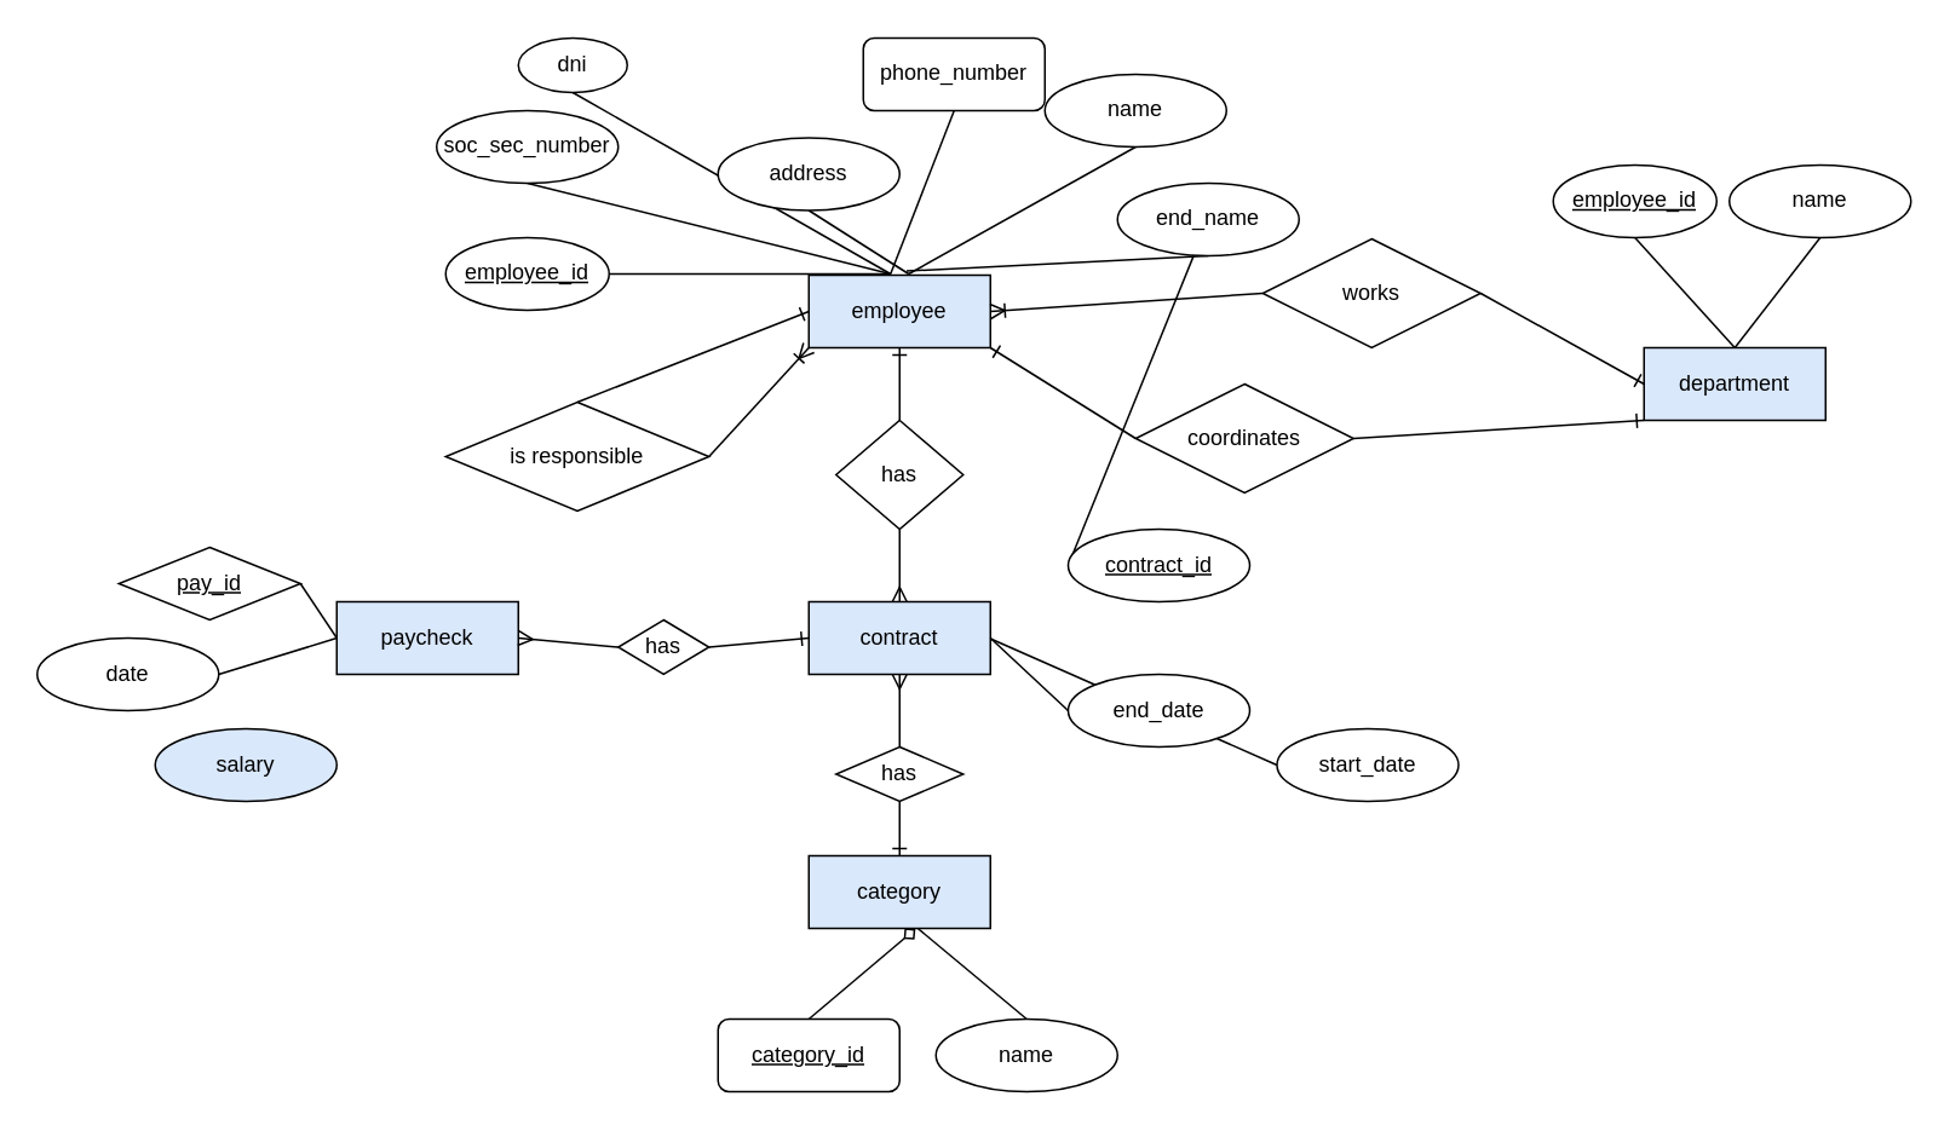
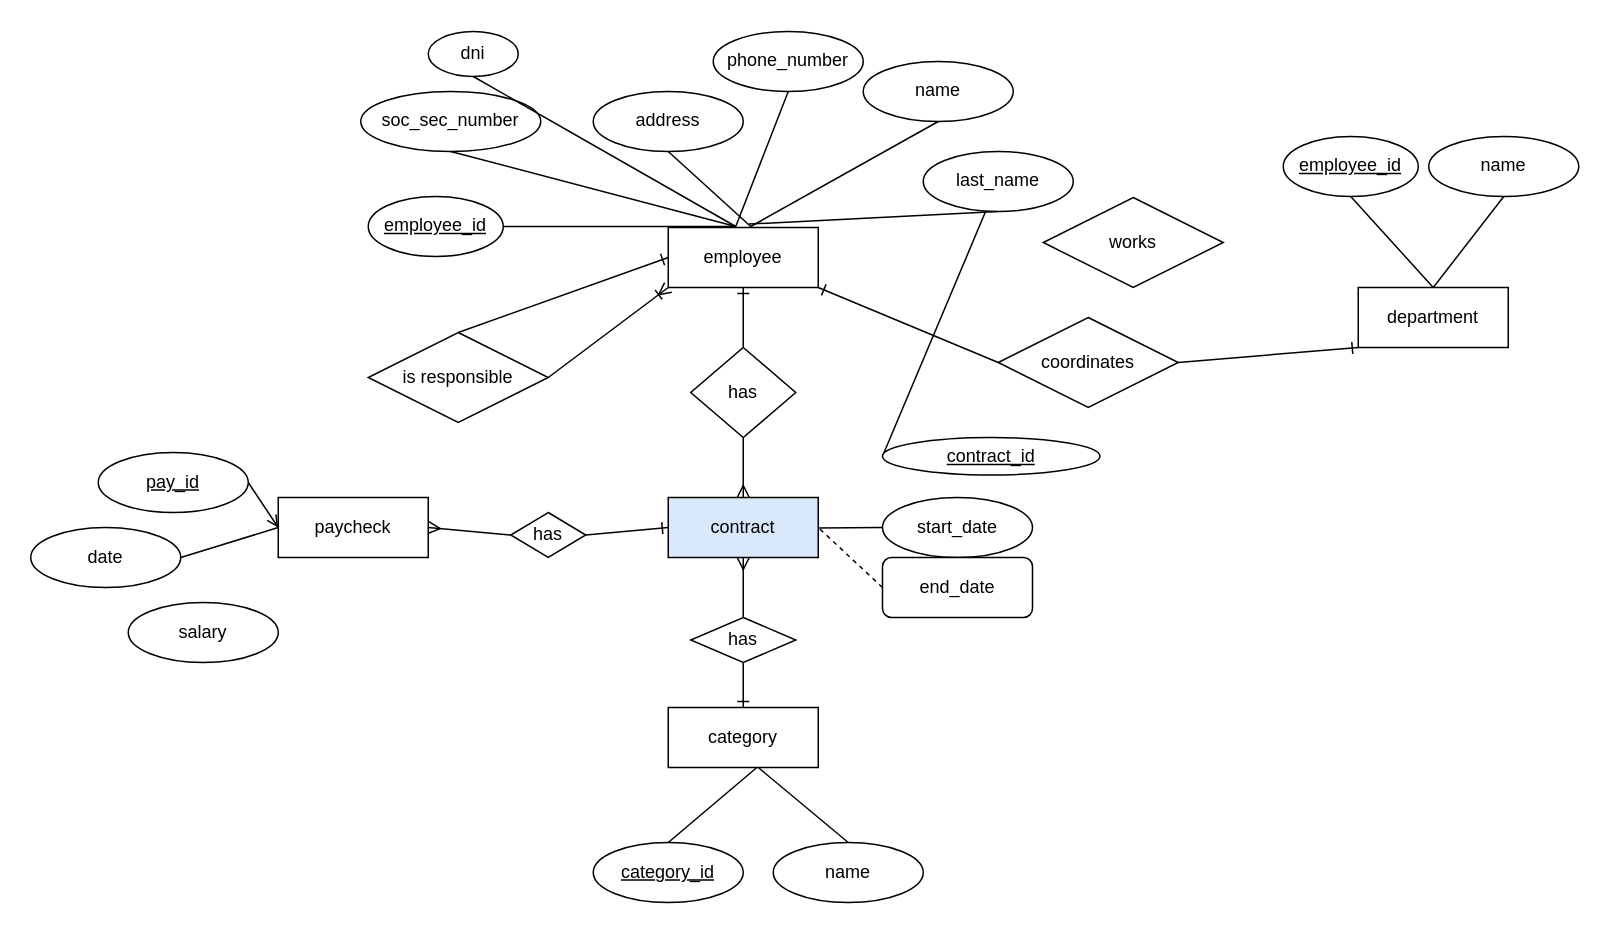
  <mxCell id="0" />
  <mxCell id="1" parent="0" />
  <mxCell id="2" style="edgeStyle=none;rounded=0;orthogonalLoop=1;jettySize=auto;html=1;exitX=0;exitY=0.5;exitDx=0;exitDy=0;entryX=0.5;entryY=0;entryDx=0;entryDy=0;endArrow=none;endFill=0;startArrow=ERone;startFill=0;" edge="1" parent="1" source="3" target="27"><mxGeometry relative="1" as="geometry" /></mxCell>
- <mxCell id="3" value="employee" style="whiteSpace=wrap;html=1;align=center;fillColor=#dae8fc;" vertex="1" parent="1"><mxGeometry x="445" y="151" width="100" height="40" as="geometry" /></mxCell>
+ <mxCell id="3" value="employee" style="whiteSpace=wrap;html=1;align=center;" vertex="1" parent="1"><mxGeometry x="445" y="151" width="100" height="40" as="geometry" /></mxCell>
  <mxCell id="4" style="edgeStyle=none;rounded=0;orthogonalLoop=1;jettySize=auto;html=1;exitX=0.5;exitY=1;exitDx=0;exitDy=0;entryX=0.5;entryY=0;entryDx=0;entryDy=0;endArrow=none;endFill=0;" edge="1" parent="1" source="5"><mxGeometry relative="1" as="geometry"><mxPoint x="490" y="150.33" as="targetPoint" /></mxGeometry></mxCell>
- <mxCell id="5" value="soc_sec_number" style="ellipse;whiteSpace=wrap;html=1;align=center;" vertex="1" parent="1"><mxGeometry x="240" y="60.33" width="100" height="40" as="geometry" /></mxCell>
+ <mxCell id="5" value="soc_sec_number" style="ellipse;whiteSpace=wrap;html=1;align=center;" vertex="1" parent="1"><mxGeometry x="240" y="60.33" width="120" height="40" as="geometry" /></mxCell>
  <mxCell id="6" style="edgeStyle=none;rounded=0;orthogonalLoop=1;jettySize=auto;html=1;exitX=0.5;exitY=1;exitDx=0;exitDy=0;endArrow=none;endFill=0;" edge="1" parent="1" source="7"><mxGeometry relative="1" as="geometry"><mxPoint x="490" y="150.33" as="targetPoint" /></mxGeometry></mxCell>
  <mxCell id="7" value="dni" style="ellipse;whiteSpace=wrap;html=1;align=center;" vertex="1" parent="1"><mxGeometry x="285" y="20.33" width="60" height="30" as="geometry" /></mxCell>
  <mxCell id="8" style="edgeStyle=none;rounded=0;orthogonalLoop=1;jettySize=auto;html=1;exitX=0.5;exitY=1;exitDx=0;exitDy=0;endArrow=none;endFill=0;" edge="1" parent="1" source="17"><mxGeometry relative="1" as="geometry"><mxPoint x="500" y="150.33" as="targetPoint" /></mxGeometry></mxCell>
  <mxCell id="9" style="edgeStyle=none;rounded=0;orthogonalLoop=1;jettySize=auto;html=1;exitX=0.5;exitY=1;exitDx=0;exitDy=0;entryX=0.5;entryY=0;entryDx=0;entryDy=0;endArrow=none;endFill=0;" edge="1" parent="1" source="10"><mxGeometry relative="1" as="geometry"><mxPoint x="490" y="150.33" as="targetPoint" /></mxGeometry></mxCell>
- <mxCell id="10" value="phone_number" style="whiteSpace=wrap;html=1;align=center;rounded=1;" vertex="1" parent="1"><mxGeometry x="475" y="20.33" width="100" height="40" as="geometry" /></mxCell>
+ <mxCell id="10" value="phone_number" style="ellipse;whiteSpace=wrap;html=1;align=center;" vertex="1" parent="1"><mxGeometry x="475" y="20.33" width="100" height="40" as="geometry" /></mxCell>
  <mxCell id="11" style="edgeStyle=none;rounded=0;orthogonalLoop=1;jettySize=auto;html=1;exitX=1;exitY=0.5;exitDx=0;exitDy=0;entryX=0.5;entryY=0;entryDx=0;entryDy=0;endArrow=none;endFill=0;" edge="1" parent="1" source="12"><mxGeometry relative="1" as="geometry"><mxPoint x="490" y="150.33" as="targetPoint" /></mxGeometry></mxCell>
  <mxCell id="12" value="employee_id" style="ellipse;whiteSpace=wrap;html=1;align=center;fontStyle=4;" vertex="1" parent="1"><mxGeometry x="245" y="130.33" width="90" height="40" as="geometry" /></mxCell>
  <mxCell id="13" style="edgeStyle=none;rounded=0;orthogonalLoop=1;jettySize=auto;html=1;exitX=0.5;exitY=1;exitDx=0;exitDy=0;endArrow=none;endFill=0;" edge="1" parent="1" source="14"><mxGeometry relative="1" as="geometry"><mxPoint x="500" y="150.33" as="targetPoint" /></mxGeometry></mxCell>
  <mxCell id="14" value="name" style="ellipse;whiteSpace=wrap;html=1;align=center;" vertex="1" parent="1"><mxGeometry x="575" y="40.33" width="100" height="40" as="geometry" /></mxCell>
  <mxCell id="15" style="edgeStyle=none;rounded=0;orthogonalLoop=1;jettySize=auto;html=1;exitX=0.5;exitY=1;exitDx=0;exitDy=0;entryX=0.588;entryY=-0.04;entryDx=0;entryDy=0;endArrow=none;endFill=0;entryPerimeter=0;" edge="1" parent="1" source="16"><mxGeometry relative="1" as="geometry"><mxPoint x="498.8" y="148.73" as="targetPoint" /></mxGeometry></mxCell>
- <mxCell id="16" value="end_name" style="ellipse;whiteSpace=wrap;html=1;align=center;" vertex="1" parent="1"><mxGeometry x="615" y="100.33" width="100" height="40" as="geometry" /></mxCell>
- <mxCell id="17" value="address" style="ellipse;whiteSpace=wrap;html=1;align=center;" vertex="1" parent="1"><mxGeometry x="395" y="75.33" width="100" height="40" as="geometry" /></mxCell>
- <mxCell id="18" value="department" style="whiteSpace=wrap;html=1;align=center;fillColor=#dae8fc;" vertex="1" parent="1"><mxGeometry x="905" y="191" width="100" height="40" as="geometry" /></mxCell>
+ <mxCell id="16" value="last_name" style="ellipse;whiteSpace=wrap;html=1;align=center;" vertex="1" parent="1"><mxGeometry x="615" y="100.33" width="100" height="40" as="geometry" /></mxCell>
+ <mxCell id="17" value="address" style="ellipse;whiteSpace=wrap;html=1;align=center;" vertex="1" parent="1"><mxGeometry x="395" y="60.33" width="100" height="40" as="geometry" /></mxCell>
+ <mxCell id="18" value="department" style="whiteSpace=wrap;html=1;align=center;" vertex="1" parent="1"><mxGeometry x="905" y="191" width="100" height="40" as="geometry" /></mxCell>
  <mxCell id="19" style="rounded=0;orthogonalLoop=1;jettySize=auto;html=1;exitX=0.5;exitY=1;exitDx=0;exitDy=0;entryX=0.5;entryY=0;entryDx=0;entryDy=0;endArrow=none;endFill=0;" edge="1" parent="1" source="20" target="18"><mxGeometry relative="1" as="geometry" /></mxCell>
  <mxCell id="20" value="employee_id" style="ellipse;whiteSpace=wrap;html=1;align=center;fontStyle=4;" vertex="1" parent="1"><mxGeometry x="855" y="90.33" width="90" height="40" as="geometry" /></mxCell>
  <mxCell id="21" style="edgeStyle=none;rounded=0;orthogonalLoop=1;jettySize=auto;html=1;exitX=0.5;exitY=1;exitDx=0;exitDy=0;endArrow=none;endFill=0;" edge="1" parent="1" source="22"><mxGeometry relative="1" as="geometry"><mxPoint x="955" y="191" as="targetPoint" /></mxGeometry></mxCell>
  <mxCell id="22" value="name" style="ellipse;whiteSpace=wrap;html=1;align=center;" vertex="1" parent="1"><mxGeometry x="952" y="90.33" width="100" height="40" as="geometry" /></mxCell>
- <mxCell id="23" style="edgeStyle=none;rounded=0;orthogonalLoop=1;jettySize=auto;html=1;exitX=1;exitY=0.5;exitDx=0;exitDy=0;entryX=0;entryY=0.5;entryDx=0;entryDy=0;endArrow=ERone;endFill=0;" edge="1" parent="1" source="25" target="18"><mxGeometry relative="1" as="geometry" /></mxCell>
- <mxCell id="24" style="edgeStyle=none;rounded=0;orthogonalLoop=1;jettySize=auto;html=1;exitX=0;exitY=0.5;exitDx=0;exitDy=0;entryX=1;entryY=0.5;entryDx=0;entryDy=0;endArrow=ERoneToMany;endFill=0;" edge="1" parent="1" source="25" target="3"><mxGeometry relative="1" as="geometry" /></mxCell>
  <mxCell id="25" value="works" style="shape=rhombus;perimeter=rhombusPerimeter;whiteSpace=wrap;html=1;align=center;" vertex="1" parent="1"><mxGeometry x="695" y="131" width="120" height="60" as="geometry" /></mxCell>
  <mxCell id="26" style="edgeStyle=none;rounded=0;orthogonalLoop=1;jettySize=auto;html=1;exitX=1;exitY=0.5;exitDx=0;exitDy=0;entryX=0;entryY=1;entryDx=0;entryDy=0;endArrow=ERoneToMany;endFill=0;" edge="1" parent="1" source="27" target="3"><mxGeometry relative="1" as="geometry" /></mxCell>
- <mxCell id="27" value="is responsible" style="shape=rhombus;perimeter=rhombusPerimeter;whiteSpace=wrap;html=1;align=center;" vertex="1" parent="1"><mxGeometry x="245" y="221" width="145" height="60" as="geometry" /></mxCell>
+ <mxCell id="27" value="is responsible" style="shape=rhombus;perimeter=rhombusPerimeter;whiteSpace=wrap;html=1;align=center;" vertex="1" parent="1"><mxGeometry x="245" y="221" width="120" height="60" as="geometry" /></mxCell>
  <mxCell id="28" style="edgeStyle=none;rounded=0;orthogonalLoop=1;jettySize=auto;html=1;exitX=0;exitY=0.5;exitDx=0;exitDy=0;entryX=1;entryY=1;entryDx=0;entryDy=0;startArrow=none;startFill=0;endArrow=ERone;endFill=0;" edge="1" parent="1" source="30" target="3"><mxGeometry relative="1" as="geometry" /></mxCell>
  <mxCell id="29" style="edgeStyle=none;rounded=0;orthogonalLoop=1;jettySize=auto;html=1;exitX=1;exitY=0.5;exitDx=0;exitDy=0;entryX=0;entryY=1;entryDx=0;entryDy=0;startArrow=none;startFill=0;endArrow=ERone;endFill=0;" edge="1" parent="1" source="30" target="18"><mxGeometry relative="1" as="geometry" /></mxCell>
- <mxCell id="30" value="coordinates" style="shape=rhombus;perimeter=rhombusPerimeter;whiteSpace=wrap;html=1;align=center;" vertex="1" parent="1"><mxGeometry x="625" y="211" width="120" height="60" as="geometry" /></mxCell>
+ <mxCell id="30" value="coordinates" style="shape=rhombus;perimeter=rhombusPerimeter;whiteSpace=wrap;html=1;align=center;" vertex="1" parent="1"><mxGeometry x="665" y="211" width="120" height="60" as="geometry" /></mxCell>
  <mxCell id="31" value="contract" style="whiteSpace=wrap;html=1;align=center;fillColor=#dae8fc;" vertex="1" parent="1"><mxGeometry x="445" y="331" width="100" height="40" as="geometry" /></mxCell>
  <mxCell id="32" style="edgeStyle=none;rounded=0;orthogonalLoop=1;jettySize=auto;html=1;exitX=0.5;exitY=0;exitDx=0;exitDy=0;entryX=0.5;entryY=1;entryDx=0;entryDy=0;startArrow=none;startFill=0;endArrow=ERone;endFill=0;" edge="1" parent="1" source="34" target="3"><mxGeometry relative="1" as="geometry" /></mxCell>
  <mxCell id="33" style="edgeStyle=none;rounded=0;orthogonalLoop=1;jettySize=auto;html=1;exitX=0.5;exitY=1;exitDx=0;exitDy=0;entryX=0.5;entryY=0;entryDx=0;entryDy=0;startArrow=none;startFill=0;endArrow=ERmany;endFill=0;" edge="1" parent="1" source="34" target="31"><mxGeometry relative="1" as="geometry" /></mxCell>
  <mxCell id="34" value="has" style="shape=rhombus;perimeter=rhombusPerimeter;whiteSpace=wrap;html=1;align=center;" vertex="1" parent="1"><mxGeometry x="460" y="231" width="70" height="60" as="geometry" /></mxCell>
- <mxCell id="35" value="category" style="whiteSpace=wrap;html=1;align=center;fillColor=#dae8fc;" vertex="1" parent="1"><mxGeometry x="445" y="471" width="100" height="40" as="geometry" /></mxCell>
+ <mxCell id="35" value="category" style="whiteSpace=wrap;html=1;align=center;" vertex="1" parent="1"><mxGeometry x="445" y="471" width="100" height="40" as="geometry" /></mxCell>
  <mxCell id="36" style="edgeStyle=none;rounded=0;orthogonalLoop=1;jettySize=auto;html=1;exitX=0.5;exitY=0;exitDx=0;exitDy=0;startArrow=none;startFill=0;endArrow=ERmany;endFill=0;" edge="1" parent="1" source="35" target="35"><mxGeometry relative="1" as="geometry" /></mxCell>
- <mxCell id="37" style="edgeStyle=none;rounded=0;orthogonalLoop=1;jettySize=auto;html=1;exitX=0.5;exitY=0;exitDx=0;exitDy=0;entryX=0.587;entryY=1.008;entryDx=0;entryDy=0;entryPerimeter=0;startArrow=none;startFill=0;endArrow=diamond;endFill=0;" edge="1" parent="1" source="38" target="35"><mxGeometry relative="1" as="geometry" /></mxCell>
- <mxCell id="38" value="category_id" style="whiteSpace=wrap;html=1;align=center;fontStyle=4;rounded=1;" vertex="1" parent="1"><mxGeometry x="395" y="561" width="100" height="40" as="geometry" /></mxCell>
+ <mxCell id="37" style="edgeStyle=none;rounded=0;orthogonalLoop=1;jettySize=auto;html=1;exitX=0.5;exitY=0;exitDx=0;exitDy=0;entryX=0.587;entryY=1.008;entryDx=0;entryDy=0;entryPerimeter=0;startArrow=none;startFill=0;endArrow=none;endFill=0;" edge="1" parent="1" source="38" target="35"><mxGeometry relative="1" as="geometry" /></mxCell>
+ <mxCell id="38" value="category_id" style="ellipse;whiteSpace=wrap;html=1;align=center;fontStyle=4;" vertex="1" parent="1"><mxGeometry x="395" y="561" width="100" height="40" as="geometry" /></mxCell>
  <mxCell id="39" style="edgeStyle=none;rounded=0;orthogonalLoop=1;jettySize=auto;html=1;exitX=0.5;exitY=0;exitDx=0;exitDy=0;startArrow=none;startFill=0;endArrow=none;endFill=0;" edge="1" parent="1" source="40"><mxGeometry relative="1" as="geometry"><mxPoint x="505" y="511" as="targetPoint" /></mxGeometry></mxCell>
  <mxCell id="40" value="name" style="ellipse;whiteSpace=wrap;html=1;align=center;" vertex="1" parent="1"><mxGeometry x="515" y="561" width="100" height="40" as="geometry" /></mxCell>
  <mxCell id="41" style="edgeStyle=none;rounded=0;orthogonalLoop=1;jettySize=auto;html=1;exitX=0.5;exitY=0;exitDx=0;exitDy=0;entryX=0.5;entryY=1;entryDx=0;entryDy=0;startArrow=none;startFill=0;endArrow=ERmany;endFill=0;" edge="1" parent="1" source="43" target="31"><mxGeometry relative="1" as="geometry" /></mxCell>
  <mxCell id="42" style="edgeStyle=none;rounded=0;orthogonalLoop=1;jettySize=auto;html=1;exitX=0.5;exitY=1;exitDx=0;exitDy=0;entryX=0.5;entryY=0;entryDx=0;entryDy=0;startArrow=none;startFill=0;endArrow=ERone;endFill=0;" edge="1" parent="1" source="43" target="35"><mxGeometry relative="1" as="geometry" /></mxCell>
  <mxCell id="43" value="has" style="shape=rhombus;perimeter=rhombusPerimeter;whiteSpace=wrap;html=1;align=center;" vertex="1" parent="1"><mxGeometry x="460" y="411" width="70" height="30" as="geometry" /></mxCell>
  <mxCell id="44" style="edgeStyle=none;rounded=0;orthogonalLoop=1;jettySize=auto;html=1;exitX=0;exitY=0.5;exitDx=0;exitDy=0;startArrow=none;startFill=0;endArrow=none;endFill=0;" edge="1" parent="1" source="45" target="16"><mxGeometry relative="1" as="geometry" /></mxCell>
- <mxCell id="45" value="contract_id" style="ellipse;whiteSpace=wrap;html=1;align=center;fontStyle=4;" vertex="1" parent="1"><mxGeometry x="587.83" y="291" width="100" height="40" as="geometry" /></mxCell>
+ <mxCell id="45" value="contract_id" style="ellipse;whiteSpace=wrap;html=1;align=center;fontStyle=4;" vertex="1" parent="1"><mxGeometry x="587.83" y="291" width="145" height="25" as="geometry" /></mxCell>
  <mxCell id="46" style="edgeStyle=none;rounded=0;orthogonalLoop=1;jettySize=auto;html=1;exitX=0;exitY=0.5;exitDx=0;exitDy=0;startArrow=none;startFill=0;endArrow=none;endFill=0;" edge="1" parent="1" source="47"><mxGeometry relative="1" as="geometry"><mxPoint x="545" y="351.333" as="targetPoint" /></mxGeometry></mxCell>
- <mxCell id="47" value="start_date" style="ellipse;whiteSpace=wrap;html=1;align=center;" vertex="1" parent="1"><mxGeometry x="702.83" y="401" width="100" height="40" as="geometry" /></mxCell>
- <mxCell id="48" style="edgeStyle=none;rounded=0;orthogonalLoop=1;jettySize=auto;html=1;exitX=0;exitY=0.5;exitDx=0;exitDy=0;entryX=1;entryY=0.5;entryDx=0;entryDy=0;startArrow=none;startFill=0;endArrow=none;endFill=0;" edge="1" parent="1" source="49" target="31"><mxGeometry relative="1" as="geometry" /></mxCell>
- <mxCell id="49" value="end_date" style="ellipse;whiteSpace=wrap;html=1;align=center;" vertex="1" parent="1"><mxGeometry x="587.83" y="371" width="100" height="40" as="geometry" /></mxCell>
- <mxCell id="50" value="paycheck" style="whiteSpace=wrap;html=1;align=center;fillColor=#dae8fc;" vertex="1" parent="1"><mxGeometry x="185" y="331" width="100" height="40" as="geometry" /></mxCell>
+ <mxCell id="47" value="start_date" style="ellipse;whiteSpace=wrap;html=1;align=center;" vertex="1" parent="1"><mxGeometry x="587.83" y="331" width="100" height="40" as="geometry" /></mxCell>
+ <mxCell id="48" style="edgeStyle=none;rounded=0;orthogonalLoop=1;jettySize=auto;html=1;exitX=0;exitY=0.5;exitDx=0;exitDy=0;entryX=1;entryY=0.5;entryDx=0;entryDy=0;startArrow=none;startFill=0;endArrow=none;endFill=0;dashed=1;" edge="1" parent="1" source="49" target="31"><mxGeometry relative="1" as="geometry" /></mxCell>
+ <mxCell id="49" value="end_date" style="whiteSpace=wrap;html=1;align=center;rounded=1;" vertex="1" parent="1"><mxGeometry x="587.83" y="371" width="100" height="40" as="geometry" /></mxCell>
+ <mxCell id="50" value="paycheck" style="whiteSpace=wrap;html=1;align=center;" vertex="1" parent="1"><mxGeometry x="185" y="331" width="100" height="40" as="geometry" /></mxCell>
  <mxCell id="51" style="edgeStyle=none;rounded=0;orthogonalLoop=1;jettySize=auto;html=1;exitX=0;exitY=0.5;exitDx=0;exitDy=0;entryX=1;entryY=0.5;entryDx=0;entryDy=0;startArrow=none;startFill=0;endArrow=ERmany;endFill=0;" edge="1" parent="1" source="53" target="50"><mxGeometry relative="1" as="geometry" /></mxCell>
  <mxCell id="52" style="edgeStyle=none;rounded=0;orthogonalLoop=1;jettySize=auto;html=1;exitX=1;exitY=0.5;exitDx=0;exitDy=0;entryX=0;entryY=0.5;entryDx=0;entryDy=0;startArrow=none;startFill=0;endArrow=ERone;endFill=0;" edge="1" parent="1" source="53" target="31"><mxGeometry relative="1" as="geometry" /></mxCell>
  <mxCell id="53" value="has" style="shape=rhombus;perimeter=rhombusPerimeter;whiteSpace=wrap;html=1;align=center;" vertex="1" parent="1"><mxGeometry x="340" y="341" width="50" height="30" as="geometry" /></mxCell>
- <mxCell id="54" style="edgeStyle=none;rounded=0;orthogonalLoop=1;jettySize=auto;html=1;exitX=1;exitY=0.5;exitDx=0;exitDy=0;entryX=0;entryY=0.5;entryDx=0;entryDy=0;startArrow=none;startFill=0;endArrow=none;endFill=0;" edge="1" parent="1" source="55" target="50"><mxGeometry relative="1" as="geometry" /></mxCell>
- <mxCell id="55" value="pay_id" style="rhombus;whiteSpace=wrap;html=1;align=center;fontStyle=4;" vertex="1" parent="1"><mxGeometry x="65" y="301" width="100" height="40" as="geometry" /></mxCell>
+ <mxCell id="54" style="edgeStyle=none;rounded=0;orthogonalLoop=1;jettySize=auto;html=1;exitX=1;exitY=0.5;exitDx=0;exitDy=0;entryX=0;entryY=0.5;entryDx=0;entryDy=0;startArrow=none;startFill=0;endArrow=open;endFill=0;" edge="1" parent="1" source="55" target="50"><mxGeometry relative="1" as="geometry" /></mxCell>
+ <mxCell id="55" value="pay_id" style="ellipse;whiteSpace=wrap;html=1;align=center;fontStyle=4;" vertex="1" parent="1"><mxGeometry x="65" y="301" width="100" height="40" as="geometry" /></mxCell>
  <mxCell id="56" style="edgeStyle=none;rounded=0;orthogonalLoop=1;jettySize=auto;html=1;exitX=1;exitY=0.5;exitDx=0;exitDy=0;startArrow=none;startFill=0;endArrow=none;endFill=0;" edge="1" parent="1" source="57"><mxGeometry relative="1" as="geometry"><mxPoint x="185" y="351" as="targetPoint" /></mxGeometry></mxCell>
  <mxCell id="57" value="date" style="ellipse;whiteSpace=wrap;html=1;align=center;" vertex="1" parent="1"><mxGeometry x="20" y="351" width="100" height="40" as="geometry" /></mxCell>
- <mxCell id="58" value="salary" style="ellipse;whiteSpace=wrap;html=1;align=center;fillColor=#dae8fc;" vertex="1" parent="1"><mxGeometry x="85" y="401" width="100" height="40" as="geometry" /></mxCell>
+ <mxCell id="58" value="salary" style="ellipse;whiteSpace=wrap;html=1;align=center;" vertex="1" parent="1"><mxGeometry x="85" y="401" width="100" height="40" as="geometry" /></mxCell>
